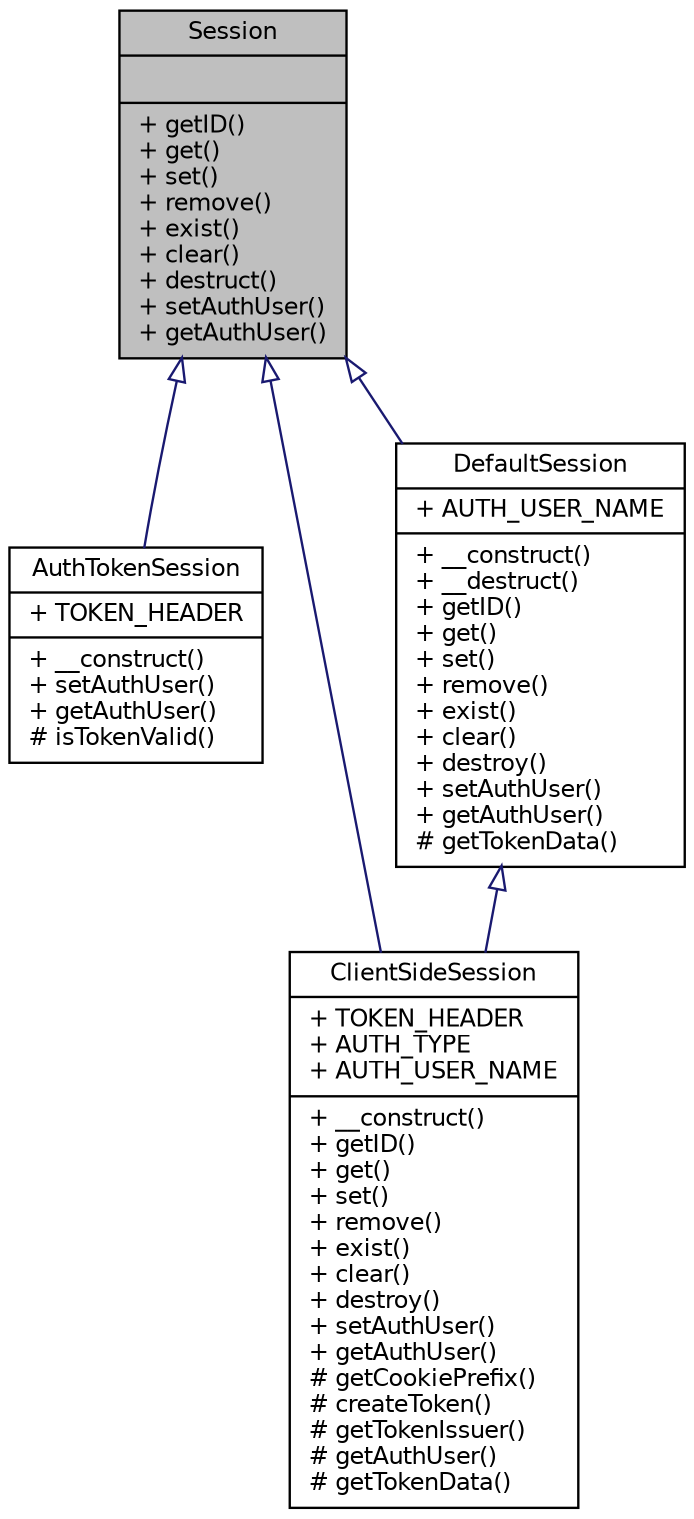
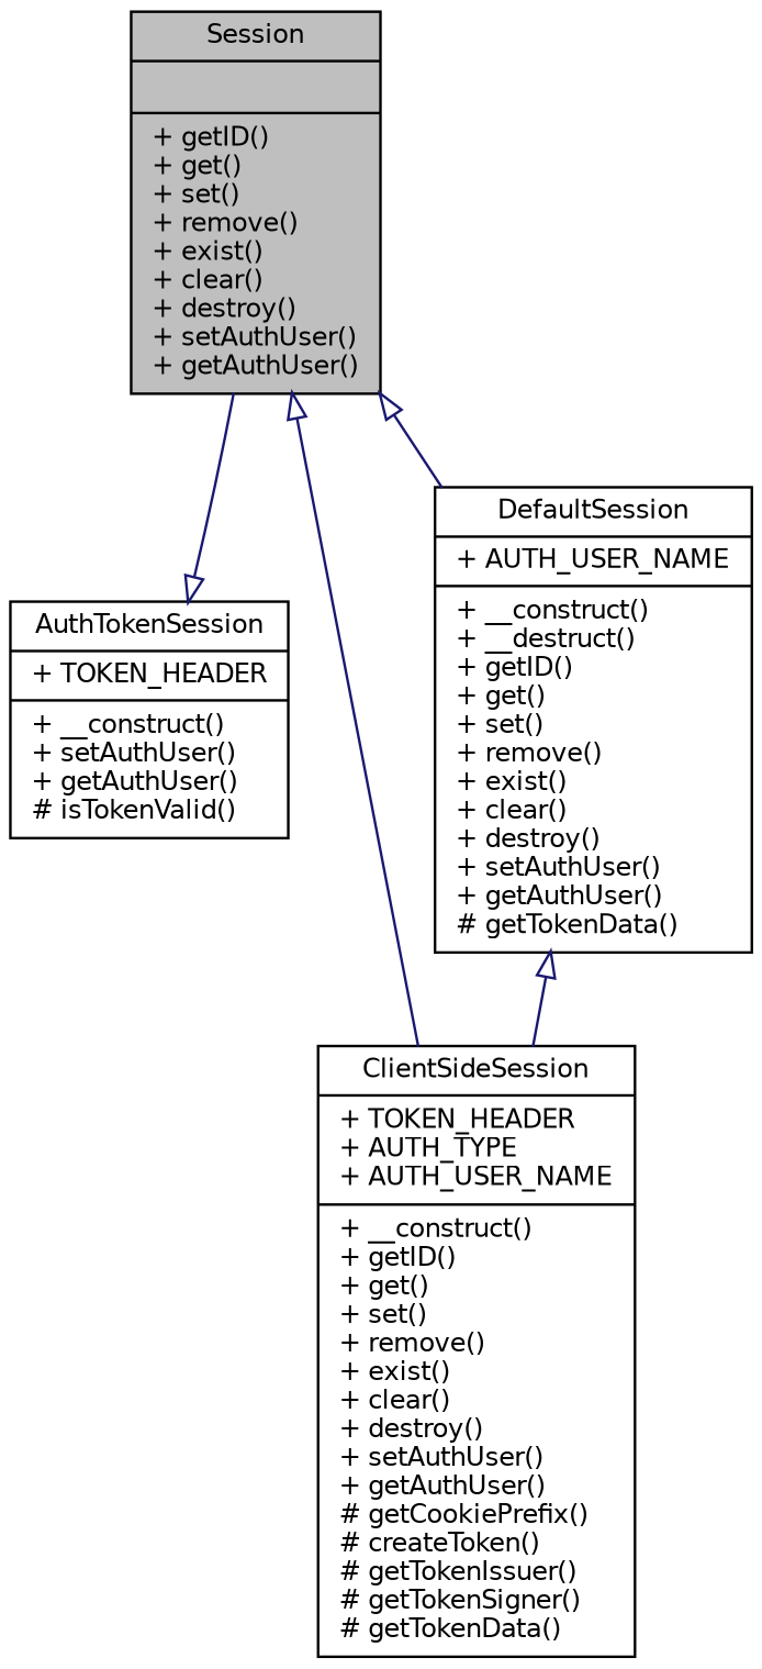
  digraph {
    node [color=black fillcolor=white fontname=Helvetica fontsize=10 shape=record style=filled]
    edge [arrowtail=onormal color=midnightblue dir=back fontname=Helvetica fontsize=10 labelfontname=Helvetica labelfontsize=10 style=solid]
-   n1 [fillcolor=grey75 fontcolor=black height=0.2 label="{Session\n||+ getID()\l+ get()\l+ set()\l+ remove()\l+ exist()\l+ clear()\l+ destruct()\l+ setAuthUser()\l+ getAuthUser()\l}" width=0.4]
+   n1 [fillcolor=grey75 fontcolor=black height=0.2 label="{Session\n||+ getID()\l+ get()\l+ set()\l+ remove()\l+ exist()\l+ clear()\l+ destroy()\l+ setAuthUser()\l+ getAuthUser()\l}" width=0.4]
    n2 [height=0.2 label="{AuthTokenSession\n|+ TOKEN_HEADER\l|+ __construct()\l+ setAuthUser()\l+ getAuthUser()\l# isTokenValid()\l}" width=0.4]
-   n3 [height=0.2 label="{ClientSideSession\n|+ TOKEN_HEADER\l+ AUTH_TYPE\l+ AUTH_USER_NAME\l|+ __construct()\l+ getID()\l+ get()\l+ set()\l+ remove()\l+ exist()\l+ clear()\l+ destroy()\l+ setAuthUser()\l+ getAuthUser()\l# getCookiePrefix()\l# createToken()\l# getTokenIssuer()\l# getAuthUser()\l# getTokenData()\l}" width=0.4]
+   n3 [height=0.2 label="{ClientSideSession\n|+ TOKEN_HEADER\l+ AUTH_TYPE\l+ AUTH_USER_NAME\l|+ __construct()\l+ getID()\l+ get()\l+ set()\l+ remove()\l+ exist()\l+ clear()\l+ destroy()\l+ setAuthUser()\l+ getAuthUser()\l# getCookiePrefix()\l# createToken()\l# getTokenIssuer()\l# getTokenSigner()\l# getTokenData()\l}" width=0.4]
    n4 [height=0.2 label="{DefaultSession\n|+ AUTH_USER_NAME\l|+ __construct()\l+ __destruct()\l+ getID()\l+ get()\l+ set()\l+ remove()\l+ exist()\l+ clear()\l+ destroy()\l+ setAuthUser()\l+ getAuthUser()\l# getTokenData()\l}" width=0.4]
-   n1 -> n2
+   n2 -> n1
    n1 -> n3
    n1 -> n4
    n4 -> n3
  }
